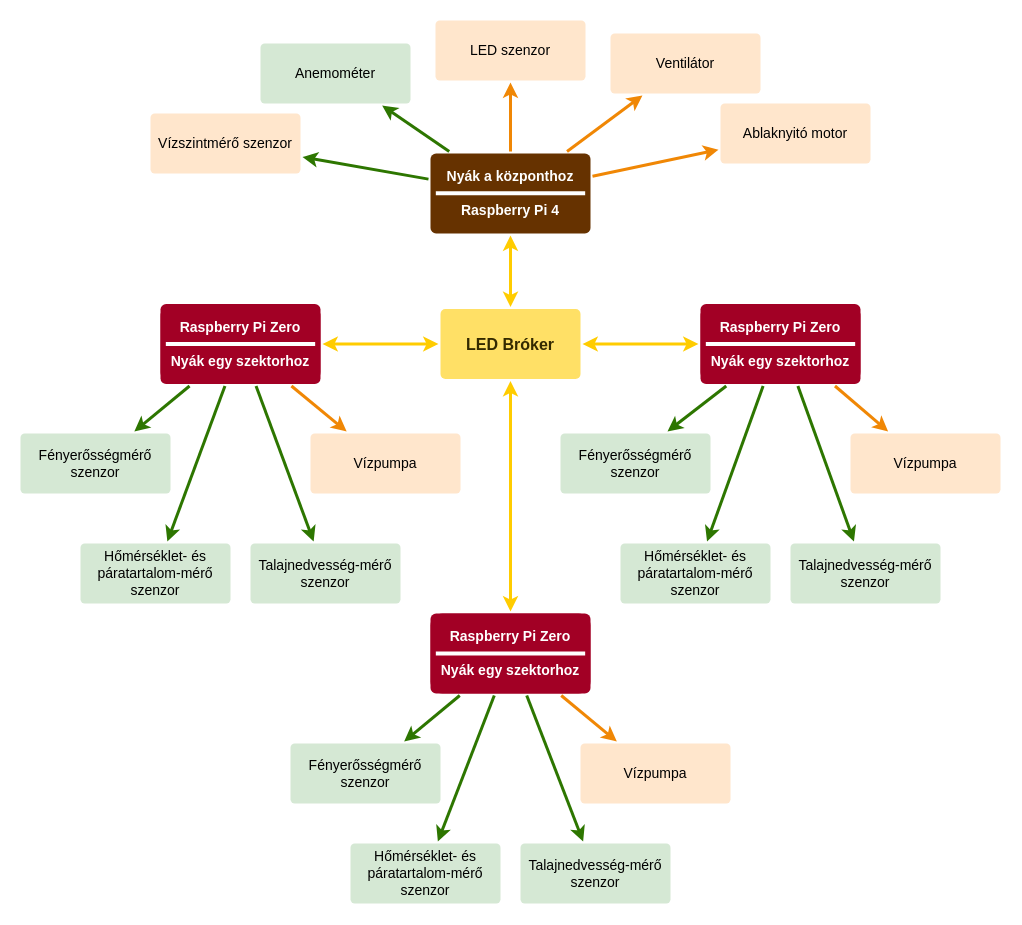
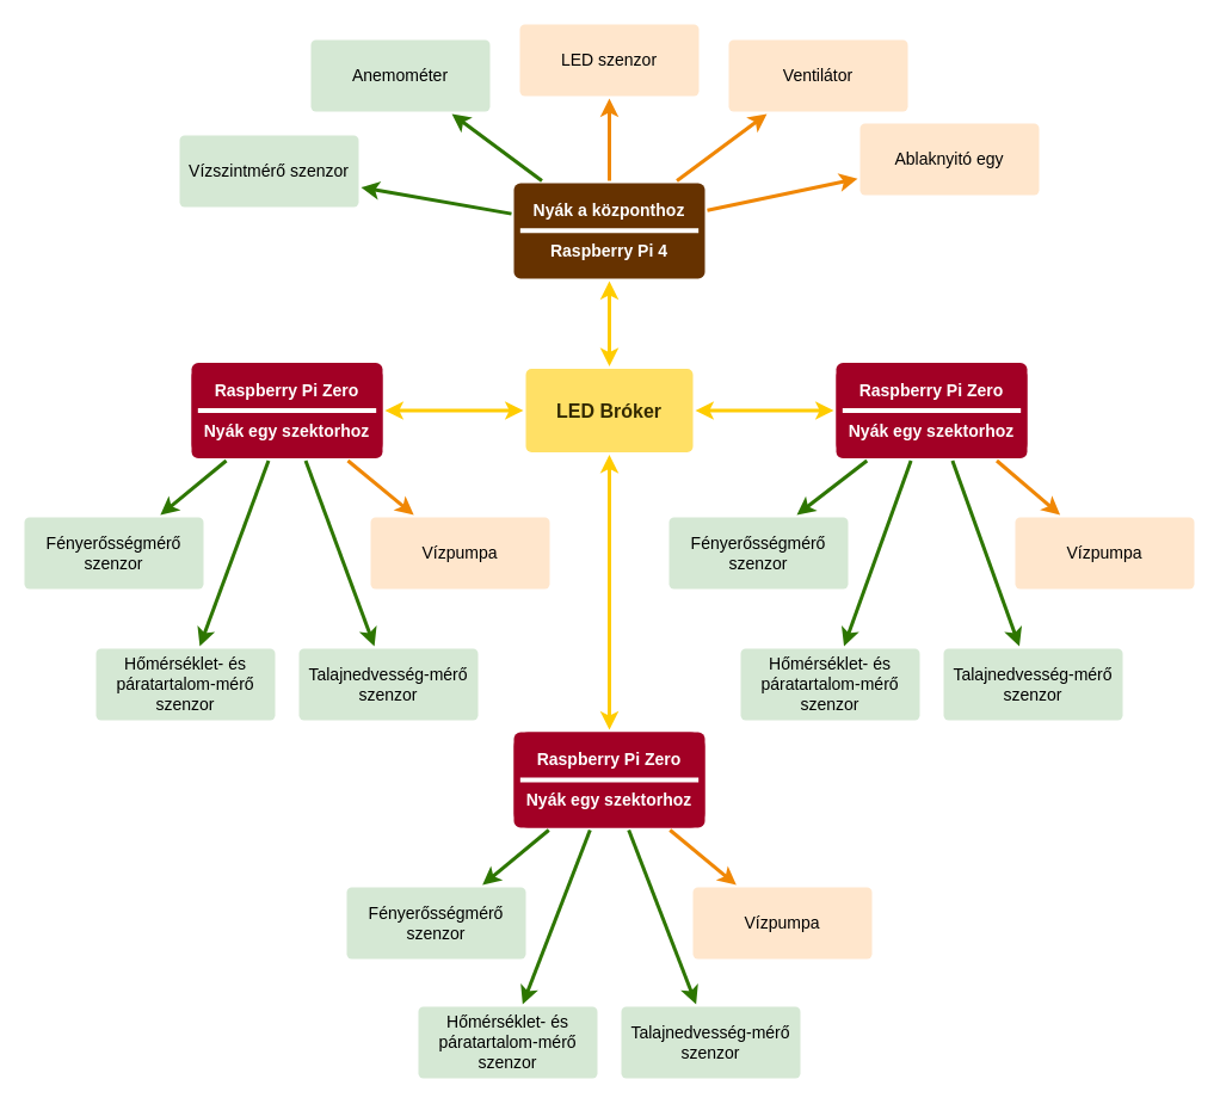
  <mxCell id="0" />
  <mxCell id="1" parent="0" />
  <mxCell id="2" value="" style="edgeStyle=none;rounded=0;jumpStyle=none;html=1;shadow=0;labelBackgroundColor=none;startArrow=classic;startFill=1;endArrow=classic;endFill=1;jettySize=auto;orthogonalLoop=1;strokeColor=#ffcc00;strokeWidth=3;fontFamily=Helvetica;fontSize=16;fontColor=#23445D;spacing=5;" parent="1" source="6" target="19" edge="1"><mxGeometry relative="1" as="geometry" /></mxCell>
  <mxCell id="3" value="" style="edgeStyle=none;rounded=0;jumpStyle=none;html=1;shadow=0;labelBackgroundColor=none;startArrow=classic;startFill=1;endArrow=classic;endFill=1;jettySize=auto;orthogonalLoop=1;strokeColor=#ffcc00;strokeWidth=3;fontFamily=Helvetica;fontSize=16;fontColor=#23445D;spacing=5;" parent="1" source="6" target="50" edge="1"><mxGeometry relative="1" as="geometry"><mxPoint x="748" y="343.5" as="targetPoint" /></mxGeometry></mxCell>
  <mxCell id="4" value="" style="edgeStyle=none;rounded=0;jumpStyle=none;html=1;shadow=0;labelBackgroundColor=none;startArrow=classic;startFill=1;endArrow=classic;endFill=1;jettySize=auto;orthogonalLoop=1;strokeColor=#ffcc00;strokeWidth=3;fontFamily=Helvetica;fontSize=16;fontColor=#23445D;spacing=5;" parent="1" source="6" target="28" edge="1"><mxGeometry relative="1" as="geometry"><mxPoint x="520" y="561.5" as="targetPoint" /></mxGeometry></mxCell>
  <mxCell id="5" value="" style="edgeStyle=none;rounded=0;jumpStyle=none;html=1;shadow=0;labelBackgroundColor=none;startArrow=classic;startFill=1;endArrow=classic;endFill=1;jettySize=auto;orthogonalLoop=1;strokeColor=#ffcc00;strokeWidth=3;fontFamily=Helvetica;fontSize=16;fontColor=#23445D;spacing=5;" parent="1" source="6" target="14" edge="1"><mxGeometry relative="1" as="geometry" /></mxCell>
  <mxCell id="6" value="&lt;font color=&quot;#332900&quot;&gt;LED Bróker&lt;/font&gt;" style="rounded=1;whiteSpace=wrap;html=1;shadow=0;labelBackgroundColor=none;strokeColor=none;strokeWidth=3;fillColor=#ffe066;fontFamily=Helvetica;fontSize=16;fontColor=#000000;align=center;fontStyle=1;spacing=5;arcSize=7;perimeterSpacing=2;" parent="1" vertex="1"><mxGeometry x="440" y="308.5" width="140" height="70" as="geometry" /></mxCell>
  <mxCell id="7" value="" style="edgeStyle=none;rounded=1;jumpStyle=none;html=1;shadow=0;labelBackgroundColor=none;startArrow=none;startFill=0;jettySize=auto;orthogonalLoop=1;strokeColor=#2D7600;strokeWidth=3;fontFamily=Helvetica;fontSize=14;fontColor=#FFFFFF;spacing=5;fontStyle=1;fillColor=#60a917;" parent="1" source="14" target="12" edge="1"><mxGeometry relative="1" as="geometry" /></mxCell>
  <mxCell id="8" value="" style="edgeStyle=none;rounded=1;jumpStyle=none;html=1;shadow=0;labelBackgroundColor=none;startArrow=none;startFill=0;jettySize=auto;orthogonalLoop=1;strokeColor=#2D7600;strokeWidth=3;fontFamily=Helvetica;fontSize=14;fontColor=#FFFFFF;spacing=5;fontStyle=1;fillColor=#60a917;" parent="1" source="14" target="11" edge="1"><mxGeometry relative="1" as="geometry" /></mxCell>
  <mxCell id="9" value="" style="edgeStyle=none;rounded=1;jumpStyle=none;html=1;shadow=0;labelBackgroundColor=none;startArrow=none;startFill=0;jettySize=auto;orthogonalLoop=1;strokeColor=#2D7600;strokeWidth=3;fontFamily=Helvetica;fontSize=14;fontColor=#FFFFFF;spacing=5;fontStyle=1;fillColor=#60a917;" parent="1" source="14" target="10" edge="1"><mxGeometry relative="1" as="geometry" /></mxCell>
  <mxCell id="10" value="Talajnedvesség-mérő szenzor" style="rounded=1;whiteSpace=wrap;html=1;shadow=0;labelBackgroundColor=none;strokeColor=none;strokeWidth=3;fillColor=#d5e8d4;fontFamily=Helvetica;fontSize=14;align=center;spacing=5;fontStyle=0;arcSize=7;perimeterSpacing=2;" parent="1" vertex="1"><mxGeometry x="250" y="543" width="150" height="60" as="geometry" /></mxCell>
  <mxCell id="11" value="Hőmérséklet- és páratartalom-mérő szenzor" style="rounded=1;whiteSpace=wrap;html=1;shadow=0;labelBackgroundColor=none;strokeColor=none;strokeWidth=3;fillColor=#d5e8d4;fontFamily=Helvetica;fontSize=14;align=center;spacing=5;fontStyle=0;arcSize=7;perimeterSpacing=2;" parent="1" vertex="1"><mxGeometry x="80" y="543" width="150" height="60" as="geometry" /></mxCell>
  <mxCell id="12" value="Fényerősségmérő szenzor" style="rounded=1;whiteSpace=wrap;html=1;shadow=0;labelBackgroundColor=none;strokeColor=none;strokeWidth=3;fillColor=#d5e8d4;fontFamily=Helvetica;fontSize=14;align=center;spacing=5;fontStyle=0;arcSize=7;perimeterSpacing=2;" parent="1" vertex="1"><mxGeometry x="20" y="433" width="150" height="60" as="geometry" /></mxCell>
  <mxCell id="13" value="" style="group;fillColor=#a20025;fontColor=#ffffff;strokeColor=none;rounded=1;" vertex="1" connectable="0" parent="1"><mxGeometry x="160" y="303.5" width="160" height="80" as="geometry" /></mxCell>
  <mxCell id="14" value="Raspberry Pi Zero&lt;br&gt;&lt;br&gt;Nyák egy szektorhoz" style="rounded=1;whiteSpace=wrap;html=1;shadow=0;labelBackgroundColor=none;strokeColor=none;strokeWidth=3;fillColor=#a20025;fontFamily=Helvetica;fontSize=14;fontColor=#ffffff;align=center;spacing=5;fontStyle=1;arcSize=7;perimeterSpacing=2;" parent="13" vertex="1"><mxGeometry width="160.0" height="80.0" as="geometry" /></mxCell>
  <mxCell id="15" value="" style="line;strokeWidth=4;html=1;perimeter=backbonePerimeter;points=[];outlineConnect=0;strokeColor=#FFFFFF;" vertex="1" parent="13"><mxGeometry x="5.333" y="35.266" width="149.333" height="9.467" as="geometry" /></mxCell>
  <mxCell id="16" value="Vízpumpa" style="rounded=1;whiteSpace=wrap;html=1;shadow=0;labelBackgroundColor=none;strokeColor=none;strokeWidth=3;fillColor=#ffe6cc;fontFamily=Helvetica;fontSize=14;align=center;spacing=5;arcSize=7;perimeterSpacing=2;" vertex="1" parent="1"><mxGeometry x="310" y="433" width="150" height="60" as="geometry" /></mxCell>
  <mxCell id="17" value="" style="edgeStyle=none;rounded=0;jumpStyle=none;html=1;shadow=0;labelBackgroundColor=none;startArrow=none;startFill=0;endArrow=classic;endFill=1;jettySize=auto;orthogonalLoop=1;strokeColor=#F08705;strokeWidth=3;fontFamily=Helvetica;fontSize=14;fontColor=#FFFFFF;spacing=5;" edge="1" parent="1" source="14" target="16"><mxGeometry relative="1" as="geometry"><mxPoint x="509" y="202" as="sourcePoint" /><mxPoint x="451" y="176" as="targetPoint" /></mxGeometry></mxCell>
  <mxCell id="18" value="" style="group" vertex="1" connectable="0" parent="1"><mxGeometry x="430" y="153" width="160" height="80" as="geometry" /></mxCell>
  <mxCell id="19" value="Nyák a központhoz&lt;br&gt;&lt;br&gt;Raspberry Pi 4" style="rounded=1;whiteSpace=wrap;html=1;shadow=0;labelBackgroundColor=none;strokeColor=none;strokeWidth=3;fillColor=#663200;fontFamily=Helvetica;fontSize=14;fontColor=#ffffff;align=center;spacing=5;fontStyle=1;arcSize=7;perimeterSpacing=2;" parent="18" vertex="1"><mxGeometry width="160.0" height="80" as="geometry" /></mxCell>
  <mxCell id="20" value="" style="line;strokeWidth=4;html=1;perimeter=backbonePerimeter;points=[];outlineConnect=0;strokeColor=#FFFFFF;" vertex="1" parent="18"><mxGeometry x="5.333" y="35.036" width="149.333" height="9.467" as="geometry" /></mxCell>
  <mxCell id="21" value="" style="edgeStyle=none;rounded=1;jumpStyle=none;html=1;shadow=0;labelBackgroundColor=none;startArrow=none;startFill=0;jettySize=auto;orthogonalLoop=1;strokeColor=#2D7600;strokeWidth=3;fontFamily=Helvetica;fontSize=14;fontColor=#FFFFFF;spacing=5;fontStyle=1;fillColor=#60a917;" edge="1" parent="1" source="28" target="26"><mxGeometry relative="1" as="geometry" /></mxCell>
  <mxCell id="22" value="" style="edgeStyle=none;rounded=1;jumpStyle=none;html=1;shadow=0;labelBackgroundColor=none;startArrow=none;startFill=0;jettySize=auto;orthogonalLoop=1;strokeColor=#2D7600;strokeWidth=3;fontFamily=Helvetica;fontSize=14;fontColor=#FFFFFF;spacing=5;fontStyle=1;fillColor=#60a917;" edge="1" parent="1" source="28" target="25"><mxGeometry relative="1" as="geometry" /></mxCell>
  <mxCell id="23" value="" style="edgeStyle=none;rounded=1;jumpStyle=none;html=1;shadow=0;labelBackgroundColor=none;startArrow=none;startFill=0;jettySize=auto;orthogonalLoop=1;strokeColor=#2D7600;strokeWidth=3;fontFamily=Helvetica;fontSize=14;fontColor=#FFFFFF;spacing=5;fontStyle=1;fillColor=#60a917;" edge="1" parent="1" source="28" target="24"><mxGeometry relative="1" as="geometry" /></mxCell>
  <mxCell id="24" value="Talajnedvesség-mérő szenzor" style="rounded=1;whiteSpace=wrap;html=1;shadow=0;labelBackgroundColor=none;strokeColor=none;strokeWidth=3;fillColor=#d5e8d4;fontFamily=Helvetica;fontSize=14;align=center;spacing=5;fontStyle=0;arcSize=7;perimeterSpacing=2;" vertex="1" parent="1"><mxGeometry x="520" y="843" width="150" height="60" as="geometry" /></mxCell>
  <mxCell id="25" value="Hőmérséklet- és páratartalom-mérő szenzor" style="rounded=1;whiteSpace=wrap;html=1;shadow=0;labelBackgroundColor=none;strokeColor=none;strokeWidth=3;fillColor=#d5e8d4;fontFamily=Helvetica;fontSize=14;align=center;spacing=5;fontStyle=0;arcSize=7;perimeterSpacing=2;" vertex="1" parent="1"><mxGeometry x="350" y="843" width="150" height="60" as="geometry" /></mxCell>
  <mxCell id="26" value="Fényerősségmérő szenzor" style="rounded=1;whiteSpace=wrap;html=1;shadow=0;labelBackgroundColor=none;strokeColor=none;strokeWidth=3;fillColor=#d5e8d4;fontFamily=Helvetica;fontSize=14;align=center;spacing=5;fontStyle=0;arcSize=7;perimeterSpacing=2;" vertex="1" parent="1"><mxGeometry x="290" y="743" width="150" height="60" as="geometry" /></mxCell>
  <mxCell id="27" value="" style="group;fillColor=#a20025;fontColor=#ffffff;strokeColor=none;rounded=1;" vertex="1" connectable="0" parent="1"><mxGeometry x="430" y="613" width="160" height="80" as="geometry" /></mxCell>
  <mxCell id="28" value="Raspberry Pi Zero&lt;br&gt;&lt;br&gt;Nyák egy szektorhoz" style="rounded=1;whiteSpace=wrap;html=1;shadow=0;labelBackgroundColor=none;strokeColor=none;strokeWidth=3;fillColor=#a20025;fontFamily=Helvetica;fontSize=14;fontColor=#ffffff;align=center;spacing=5;fontStyle=1;arcSize=7;perimeterSpacing=2;" vertex="1" parent="27"><mxGeometry width="160" height="80.0" as="geometry" /></mxCell>
  <mxCell id="29" value="" style="line;strokeWidth=4;html=1;perimeter=backbonePerimeter;points=[];outlineConnect=0;strokeColor=#FFFFFF;" vertex="1" parent="27"><mxGeometry x="5.333" y="35.266" width="149.333" height="9.467" as="geometry" /></mxCell>
  <mxCell id="30" value="Vízpumpa" style="rounded=1;whiteSpace=wrap;html=1;shadow=0;labelBackgroundColor=none;strokeColor=none;strokeWidth=3;fillColor=#ffe6cc;fontFamily=Helvetica;fontSize=14;align=center;spacing=5;arcSize=7;perimeterSpacing=2;" vertex="1" parent="1"><mxGeometry x="580" y="743" width="150" height="60" as="geometry" /></mxCell>
  <mxCell id="31" value="" style="edgeStyle=none;rounded=0;jumpStyle=none;html=1;shadow=0;labelBackgroundColor=none;startArrow=none;startFill=0;endArrow=classic;endFill=1;jettySize=auto;orthogonalLoop=1;strokeColor=#F08705;strokeWidth=3;fontFamily=Helvetica;fontSize=14;fontColor=#FFFFFF;spacing=5;" edge="1" parent="1" source="28" target="30"><mxGeometry relative="1" as="geometry"><mxPoint x="715" y="427.5" as="sourcePoint" /><mxPoint x="657" y="401.5" as="targetPoint" /></mxGeometry></mxCell>
  <mxCell id="32" value="" style="edgeStyle=none;rounded=1;jumpStyle=none;html=1;shadow=0;labelBackgroundColor=none;startArrow=none;startFill=0;jettySize=auto;orthogonalLoop=1;strokeColor=#2D7600;strokeWidth=3;fontFamily=Helvetica;fontSize=14;fontColor=#FFFFFF;spacing=5;fontStyle=1;fillColor=#60a917;" edge="1" parent="1" target="35"><mxGeometry relative="1" as="geometry"><mxPoint x="762.614" y="385.5" as="sourcePoint" /></mxGeometry></mxCell>
  <mxCell id="33" value="" style="edgeStyle=none;rounded=1;jumpStyle=none;html=1;shadow=0;labelBackgroundColor=none;startArrow=none;startFill=0;jettySize=auto;orthogonalLoop=1;strokeColor=#2D7600;strokeWidth=3;fontFamily=Helvetica;fontSize=14;fontColor=#FFFFFF;spacing=5;fontStyle=1;fillColor=#60a917;" edge="1" parent="1" target="34"><mxGeometry relative="1" as="geometry"><mxPoint x="797.386" y="385.5" as="sourcePoint" /></mxGeometry></mxCell>
  <mxCell id="34" value="Talajnedvesség-mérő szenzor" style="rounded=1;whiteSpace=wrap;html=1;shadow=0;labelBackgroundColor=none;strokeColor=none;strokeWidth=3;fillColor=#d5e8d4;fontFamily=Helvetica;fontSize=14;align=center;spacing=5;fontStyle=0;arcSize=7;perimeterSpacing=2;" vertex="1" parent="1"><mxGeometry x="790" y="543" width="150" height="60" as="geometry" /></mxCell>
  <mxCell id="35" value="Hőmérséklet- és páratartalom-mérő szenzor" style="rounded=1;whiteSpace=wrap;html=1;shadow=0;labelBackgroundColor=none;strokeColor=none;strokeWidth=3;fillColor=#d5e8d4;fontFamily=Helvetica;fontSize=14;align=center;spacing=5;fontStyle=0;arcSize=7;perimeterSpacing=2;" vertex="1" parent="1"><mxGeometry x="620" y="543" width="150" height="60" as="geometry" /></mxCell>
  <mxCell id="36" value="Fényerősségmérő szenzor" style="rounded=1;whiteSpace=wrap;html=1;shadow=0;labelBackgroundColor=none;strokeColor=none;strokeWidth=3;fillColor=#d5e8d4;fontFamily=Helvetica;fontSize=14;align=center;spacing=5;fontStyle=0;arcSize=7;perimeterSpacing=2;" vertex="1" parent="1"><mxGeometry x="560" y="433" width="150" height="60" as="geometry" /></mxCell>
  <mxCell id="37" value="" style="edgeStyle=none;rounded=1;jumpStyle=none;html=1;shadow=0;labelBackgroundColor=none;startArrow=none;startFill=0;jettySize=auto;orthogonalLoop=1;strokeColor=#f08705;strokeWidth=3;fontFamily=Helvetica;fontSize=14;fontColor=#FFFFFF;spacing=5;fontStyle=1;fillColor=#60a917;" edge="1" parent="1" target="38"><mxGeometry relative="1" as="geometry"><mxPoint x="834.477" y="385.5" as="sourcePoint" /><mxPoint x="963" y="531" as="targetPoint" /></mxGeometry></mxCell>
  <mxCell id="38" value="Vízpumpa" style="rounded=1;whiteSpace=wrap;html=1;shadow=0;labelBackgroundColor=none;strokeColor=none;strokeWidth=3;fillColor=#ffe6cc;fontFamily=Helvetica;fontSize=14;align=center;spacing=5;arcSize=7;perimeterSpacing=2;" vertex="1" parent="1"><mxGeometry x="850" y="433" width="150" height="60" as="geometry" /></mxCell>
  <mxCell id="39" value="" style="edgeStyle=none;rounded=1;jumpStyle=none;html=1;shadow=0;labelBackgroundColor=none;startArrow=none;startFill=0;jettySize=auto;orthogonalLoop=1;strokeColor=#2D7600;strokeWidth=3;fontFamily=Helvetica;fontSize=14;fontColor=#FFFFFF;spacing=5;fontStyle=1;fillColor=#60a917;" edge="1" parent="1" target="40" source="19"><mxGeometry relative="1" as="geometry"><mxPoint x="376" y="126" as="sourcePoint" /></mxGeometry></mxCell>
- <mxCell id="40" value="Vízszintmérő szenzor" style="rounded=1;whiteSpace=wrap;html=1;shadow=0;labelBackgroundColor=none;strokeColor=none;strokeWidth=3;fillColor=#ffe6cc;fontFamily=Helvetica;fontSize=14;align=center;spacing=5;fontStyle=0;arcSize=7;perimeterSpacing=2;" vertex="1" parent="1"><mxGeometry x="150" y="113" width="150" height="60" as="geometry" /></mxCell>
+ <mxCell id="40" value="Vízszintmérő szenzor" style="rounded=1;whiteSpace=wrap;html=1;shadow=0;labelBackgroundColor=none;strokeColor=none;strokeWidth=3;fillColor=#d5e8d4;fontFamily=Helvetica;fontSize=14;align=center;spacing=5;fontStyle=0;arcSize=7;perimeterSpacing=2;" vertex="1" parent="1"><mxGeometry x="150" y="113" width="150" height="60" as="geometry" /></mxCell>
  <mxCell id="41" value="" style="edgeStyle=none;rounded=1;jumpStyle=none;html=1;shadow=0;labelBackgroundColor=none;startArrow=none;startFill=0;jettySize=auto;orthogonalLoop=1;strokeColor=#2D7600;strokeWidth=3;fontFamily=Helvetica;fontSize=14;fontColor=#FFFFFF;spacing=5;fontStyle=1;fillColor=#60a917;" edge="1" parent="1" target="42" source="19"><mxGeometry relative="1" as="geometry"><mxPoint x="606" as="sourcePoint" y="-7" /></mxGeometry></mxCell>
- <mxCell id="42" value="Anemométer" style="rounded=1;whiteSpace=wrap;html=1;shadow=0;labelBackgroundColor=none;strokeColor=none;strokeWidth=3;fillColor=#d5e8d4;fontFamily=Helvetica;fontSize=14;align=center;spacing=5;fontStyle=0;arcSize=7;perimeterSpacing=2;" vertex="1" parent="1"><mxGeometry x="260" y="43" width="150" height="60" as="geometry" /></mxCell>
+ <mxCell id="42" value="Anemométer" style="rounded=1;whiteSpace=wrap;html=1;shadow=0;labelBackgroundColor=none;strokeColor=none;strokeWidth=3;fillColor=#d5e8d4;fontFamily=Helvetica;fontSize=14;align=center;spacing=5;fontStyle=0;arcSize=7;perimeterSpacing=2;" vertex="1" parent="1"><mxGeometry x="260" y="33" width="150" height="60" as="geometry" /></mxCell>
  <mxCell id="43" value="" style="edgeStyle=none;rounded=1;jumpStyle=none;html=1;shadow=0;labelBackgroundColor=none;startArrow=none;startFill=0;jettySize=auto;orthogonalLoop=1;strokeColor=#f08705;strokeWidth=3;fontFamily=Helvetica;fontSize=14;fontColor=#FFFFFF;spacing=5;fontStyle=1;fillColor=#60a917;" edge="1" parent="1" target="44" source="19"><mxGeometry relative="1" as="geometry"><mxPoint x="610" y="33" as="sourcePoint" /><mxPoint x="739" y="178" as="targetPoint" /></mxGeometry></mxCell>
  <mxCell id="44" value="Ventilátor" style="rounded=1;whiteSpace=wrap;html=1;shadow=0;labelBackgroundColor=none;strokeColor=none;strokeWidth=3;fillColor=#ffe6cc;fontFamily=Helvetica;fontSize=14;align=center;spacing=5;arcSize=7;perimeterSpacing=2;" vertex="1" parent="1"><mxGeometry x="610" y="33" width="150" height="60" as="geometry" /></mxCell>
  <mxCell id="45" value="" style="edgeStyle=none;rounded=1;jumpStyle=none;html=1;shadow=0;labelBackgroundColor=none;startArrow=none;startFill=0;jettySize=auto;orthogonalLoop=1;strokeColor=#f08705;strokeWidth=3;fontFamily=Helvetica;fontSize=14;fontColor=#FFFFFF;spacing=5;fontStyle=1;fillColor=#60a917;" edge="1" parent="1" target="46" source="19"><mxGeometry relative="1" as="geometry"><mxPoint x="790" y="100" as="sourcePoint" /><mxPoint x="919" y="245" as="targetPoint" /></mxGeometry></mxCell>
- <mxCell id="46" value="Ablaknyitó motor" style="rounded=1;whiteSpace=wrap;html=1;shadow=0;labelBackgroundColor=none;strokeColor=none;strokeWidth=3;fillColor=#ffe6cc;fontFamily=Helvetica;fontSize=14;align=center;spacing=5;arcSize=7;perimeterSpacing=2;" vertex="1" parent="1"><mxGeometry x="720" y="103" width="150" height="60" as="geometry" /></mxCell>
+ <mxCell id="46" value="Ablaknyitó egy" style="rounded=1;whiteSpace=wrap;html=1;shadow=0;labelBackgroundColor=none;strokeColor=none;strokeWidth=3;fillColor=#ffe6cc;fontFamily=Helvetica;fontSize=14;align=center;spacing=5;arcSize=7;perimeterSpacing=2;" vertex="1" parent="1"><mxGeometry x="720" y="103" width="150" height="60" as="geometry" /></mxCell>
  <mxCell id="47" value="" style="edgeStyle=none;rounded=1;jumpStyle=none;html=1;shadow=0;labelBackgroundColor=none;startArrow=none;startFill=0;jettySize=auto;orthogonalLoop=1;strokeColor=#f08705;strokeWidth=3;fontFamily=Helvetica;fontSize=14;fontColor=#FFFFFF;spacing=5;fontStyle=1;fillColor=#60a917;" edge="1" parent="1" target="48" source="19"><mxGeometry relative="1" as="geometry"><mxPoint x="548" y="161" as="sourcePoint" /><mxPoint x="749" y="188" as="targetPoint" /></mxGeometry></mxCell>
  <mxCell id="48" value="LED szenzor" style="rounded=1;whiteSpace=wrap;html=1;shadow=0;labelBackgroundColor=none;strokeColor=none;strokeWidth=3;fillColor=#ffe6cc;fontFamily=Helvetica;fontSize=14;align=center;spacing=5;arcSize=7;perimeterSpacing=2;" vertex="1" parent="1"><mxGeometry x="435" y="20" width="150" height="60" as="geometry" /></mxCell>
  <mxCell id="49" value="" style="group;fillColor=#a20025;fontColor=#ffffff;strokeColor=none;rounded=1;" vertex="1" connectable="0" parent="1"><mxGeometry x="700" y="303.5" width="160" height="80" as="geometry" /></mxCell>
  <mxCell id="50" value="Raspberry Pi Zero&lt;br&gt;&lt;br&gt;Nyák egy szektorhoz" style="rounded=1;whiteSpace=wrap;html=1;shadow=0;labelBackgroundColor=none;strokeColor=none;strokeWidth=3;fillColor=#a20025;fontFamily=Helvetica;fontSize=14;fontColor=#ffffff;align=center;spacing=5;fontStyle=1;arcSize=7;perimeterSpacing=2;" vertex="1" parent="49"><mxGeometry width="160" height="80.0" as="geometry" /></mxCell>
  <mxCell id="51" value="" style="line;strokeWidth=4;html=1;perimeter=backbonePerimeter;points=[];outlineConnect=0;strokeColor=#FFFFFF;" vertex="1" parent="49"><mxGeometry x="5.333" y="35.266" width="149.333" height="9.467" as="geometry" /></mxCell>
  <mxCell id="52" value="" style="edgeStyle=none;rounded=1;jumpStyle=none;html=1;shadow=0;labelBackgroundColor=none;startArrow=none;startFill=0;jettySize=auto;orthogonalLoop=1;strokeColor=#2D7600;strokeWidth=3;fontFamily=Helvetica;fontSize=14;fontColor=#FFFFFF;spacing=5;fontStyle=1;fillColor=#60a917;" edge="1" source="50" parent="1"><mxGeometry relative="1" as="geometry"><mxPoint x="667" y="431" as="targetPoint" /></mxGeometry></mxCell>
